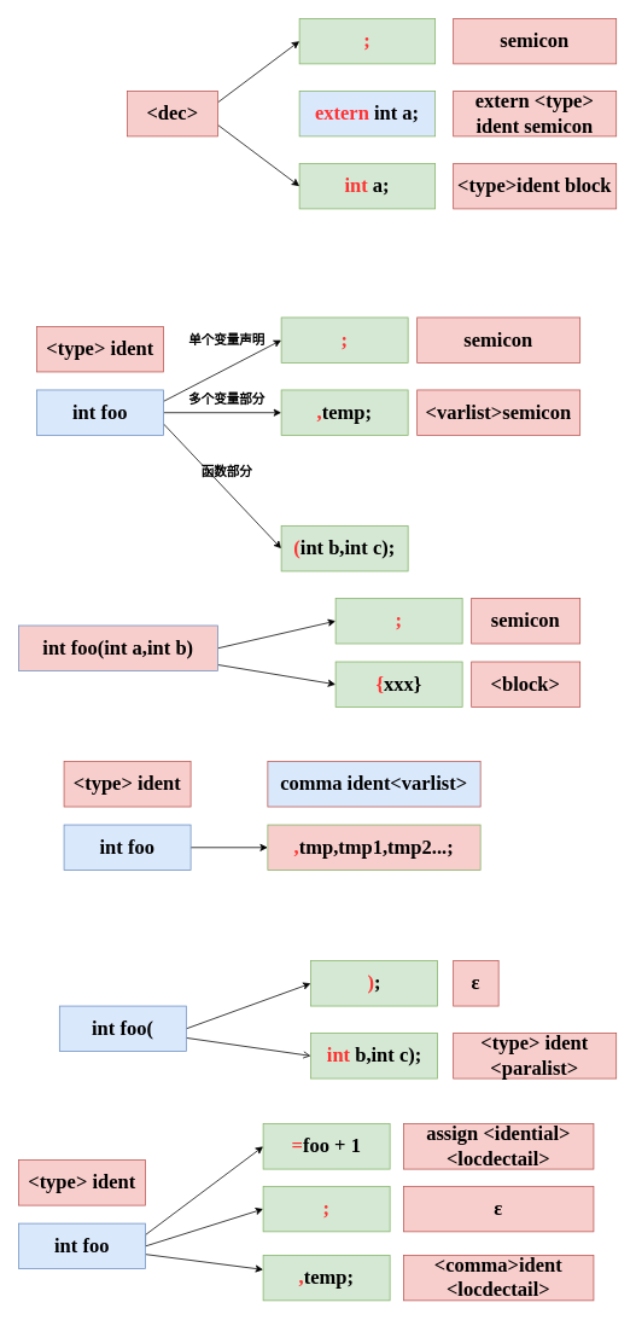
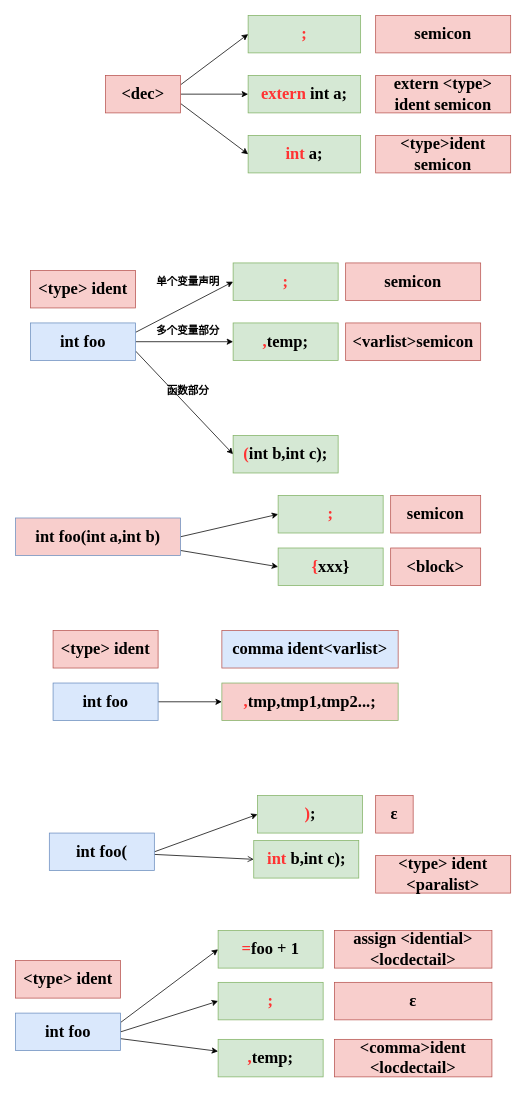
  <mxCell id="0" />
  <mxCell id="1" parent="0" />
  <mxCell id="2" style="rounded=0;orthogonalLoop=1;jettySize=auto;html=1;exitX=1;exitY=0.25;exitDx=0;exitDy=0;entryX=0;entryY=0.5;entryDx=0;entryDy=0;" edge="1" parent="1" source="5" target="9"><mxGeometry relative="1" as="geometry" /></mxCell>
  <mxCell id="3" style="edgeStyle=none;rounded=0;orthogonalLoop=1;jettySize=auto;html=1;" edge="1" parent="1" source="5" target="8"><mxGeometry relative="1" as="geometry" /></mxCell>
  <mxCell id="4" style="edgeStyle=none;rounded=0;orthogonalLoop=1;jettySize=auto;html=1;exitX=1;exitY=0.75;exitDx=0;exitDy=0;entryX=0;entryY=0.5;entryDx=0;entryDy=0;" edge="1" parent="1" source="5" target="7"><mxGeometry relative="1" as="geometry" /></mxCell>
  <mxCell id="5" value="&lt;b&gt;&lt;font face=&quot;Comic Sans MS&quot; style=&quot;font-size: 22px&quot;&gt;int foo&lt;/font&gt;&lt;/b&gt;" style="rounded=0;whiteSpace=wrap;html=1;fillColor=#dae8fc;strokeColor=#6c8ebf;" vertex="1" parent="1"><mxGeometry x="40" y="430" width="140" height="50" as="geometry" /></mxCell>
  <mxCell id="6" value="&lt;b&gt;&lt;font face=&quot;Comic Sans MS&quot; style=&quot;font-size: 22px&quot;&gt;&amp;lt;type&amp;gt; ident&lt;/font&gt;&lt;/b&gt;" style="rounded=0;whiteSpace=wrap;html=1;fillColor=#f8cecc;strokeColor=#b85450;" vertex="1" parent="1"><mxGeometry x="40" y="360" width="140" height="50" as="geometry" /></mxCell>
  <mxCell id="7" value="&lt;b&gt;&lt;font face=&quot;Comic Sans MS&quot; style=&quot;font-size: 22px&quot;&gt;&lt;font color=&quot;#ff3333&quot;&gt;(&lt;/font&gt;int b,int c);&lt;/font&gt;&lt;/b&gt;" style="rounded=0;whiteSpace=wrap;html=1;fillColor=#d5e8d4;strokeColor=#82b366;" vertex="1" parent="1"><mxGeometry x="310" y="580" width="140" height="50" as="geometry" /></mxCell>
  <mxCell id="8" value="&lt;font face=&quot;Comic Sans MS&quot;&gt;&lt;span style=&quot;font-size: 22px&quot;&gt;&lt;b&gt;&lt;font color=&quot;#ff3333&quot;&gt;,&lt;/font&gt;temp;&lt;/b&gt;&lt;/span&gt;&lt;/font&gt;" style="rounded=0;whiteSpace=wrap;html=1;fillColor=#d5e8d4;strokeColor=#82b366;" vertex="1" parent="1"><mxGeometry x="310" y="430" width="140" height="50" as="geometry" /></mxCell>
  <mxCell id="9" value="&lt;font face=&quot;Comic Sans MS&quot; color=&quot;#ff3333&quot;&gt;&lt;span style=&quot;font-size: 22px&quot;&gt;&lt;b&gt;;&lt;/b&gt;&lt;/span&gt;&lt;/font&gt;" style="rounded=0;whiteSpace=wrap;html=1;fillColor=#d5e8d4;strokeColor=#82b366;" vertex="1" parent="1"><mxGeometry x="310" y="350" width="140" height="50" as="geometry" /></mxCell>
  <mxCell id="10" value="&lt;font face=&quot;Comic Sans MS&quot;&gt;&lt;span style=&quot;font-size: 22px&quot;&gt;&lt;b&gt;&amp;lt;varlist&amp;gt;semicon&lt;/b&gt;&lt;/span&gt;&lt;/font&gt;" style="rounded=0;whiteSpace=wrap;html=1;fillColor=#f8cecc;strokeColor=#b85450;" vertex="1" parent="1"><mxGeometry x="460" y="430" width="180" height="50" as="geometry" /></mxCell>
  <mxCell id="11" value="&lt;font face=&quot;Comic Sans MS&quot;&gt;&lt;span style=&quot;font-size: 22px&quot;&gt;&lt;b&gt;semicon&lt;/b&gt;&lt;/span&gt;&lt;/font&gt;" style="rounded=0;whiteSpace=wrap;html=1;fillColor=#f8cecc;strokeColor=#b85450;" vertex="1" parent="1"><mxGeometry x="460" y="350" width="180" height="50" as="geometry" /></mxCell>
  <mxCell id="12" value="&lt;b&gt;&lt;font style=&quot;font-size: 14px&quot;&gt;单个变量声明&lt;/font&gt;&lt;/b&gt;" style="text;html=1;strokeColor=none;fillColor=none;align=center;verticalAlign=middle;whiteSpace=wrap;rounded=0;" vertex="1" parent="1"><mxGeometry x="200" y="365" width="100" height="20" as="geometry" /></mxCell>
  <mxCell id="13" value="&lt;b&gt;&lt;font style=&quot;font-size: 14px&quot;&gt;多个变量部分&lt;/font&gt;&lt;/b&gt;" style="text;html=1;strokeColor=none;fillColor=none;align=center;verticalAlign=middle;whiteSpace=wrap;rounded=0;" vertex="1" parent="1"><mxGeometry x="200" y="430" width="100" height="20" as="geometry" /></mxCell>
  <mxCell id="14" value="&lt;b&gt;&lt;font style=&quot;font-size: 14px&quot;&gt;函数部分&lt;/font&gt;&lt;/b&gt;" style="text;html=1;strokeColor=none;fillColor=none;align=center;verticalAlign=middle;whiteSpace=wrap;rounded=0;" vertex="1" parent="1"><mxGeometry x="200" y="510" width="100" height="20" as="geometry" /></mxCell>
  <mxCell id="15" style="edgeStyle=none;rounded=0;orthogonalLoop=1;jettySize=auto;html=1;entryX=0;entryY=0.5;entryDx=0;entryDy=0;exitX=1;exitY=0.5;exitDx=0;exitDy=0;" edge="1" parent="1" source="17" target="18"><mxGeometry relative="1" as="geometry" /></mxCell>
  <mxCell id="16" style="edgeStyle=none;rounded=0;orthogonalLoop=1;jettySize=auto;html=1;entryX=0;entryY=0.5;entryDx=0;entryDy=0;" edge="1" parent="1" source="17" target="19"><mxGeometry relative="1" as="geometry" /></mxCell>
  <mxCell id="17" value="&lt;b&gt;&lt;font face=&quot;Comic Sans MS&quot; style=&quot;font-size: 22px&quot;&gt;int foo(int a,int b)&lt;/font&gt;&lt;/b&gt;" style="rounded=0;whiteSpace=wrap;html=1;fillColor=#f8cecc;strokeColor=#6c8ebf;" vertex="1" parent="1"><mxGeometry x="20" y="690" width="220" height="50" as="geometry" /></mxCell>
  <mxCell id="18" value="&lt;font face=&quot;Comic Sans MS&quot; color=&quot;#ff3333&quot;&gt;&lt;span style=&quot;font-size: 22px&quot;&gt;&lt;b&gt;;&lt;/b&gt;&lt;/span&gt;&lt;/font&gt;" style="rounded=0;whiteSpace=wrap;html=1;fillColor=#d5e8d4;strokeColor=#82b366;" vertex="1" parent="1"><mxGeometry x="370" y="660" width="140" height="50" as="geometry" /></mxCell>
  <mxCell id="19" value="&lt;font face=&quot;Comic Sans MS&quot;&gt;&lt;span style=&quot;font-size: 22px&quot;&gt;&lt;b&gt;&lt;font color=&quot;#ff3333&quot;&gt;{&lt;/font&gt;xxx}&lt;/b&gt;&lt;/span&gt;&lt;/font&gt;" style="rounded=0;whiteSpace=wrap;html=1;fillColor=#d5e8d4;strokeColor=#82b366;" vertex="1" parent="1"><mxGeometry x="370" y="730" width="140" height="50" as="geometry" /></mxCell>
  <mxCell id="20" value="&lt;font face=&quot;Comic Sans MS&quot;&gt;&lt;span style=&quot;font-size: 22px&quot;&gt;&lt;b&gt;semicon&lt;/b&gt;&lt;/span&gt;&lt;/font&gt;" style="rounded=0;whiteSpace=wrap;html=1;fillColor=#f8cecc;strokeColor=#b85450;" vertex="1" parent="1"><mxGeometry x="520" y="660" width="120" height="50" as="geometry" /></mxCell>
  <mxCell id="21" value="&lt;font face=&quot;Comic Sans MS&quot;&gt;&lt;span style=&quot;font-size: 22px&quot;&gt;&lt;b&gt;&amp;lt;block&amp;gt;&lt;/b&gt;&lt;/span&gt;&lt;/font&gt;" style="rounded=0;whiteSpace=wrap;html=1;fillColor=#f8cecc;strokeColor=#b85450;" vertex="1" parent="1"><mxGeometry x="520" y="730" width="120" height="50" as="geometry" /></mxCell>
- <mxCell id="22" value="&lt;font face=&quot;Comic Sans MS&quot;&gt;&lt;span style=&quot;font-size: 22px&quot;&gt;&lt;b&gt;&lt;font color=&quot;#ff3333&quot;&gt;extern&lt;/font&gt; int a;&lt;/b&gt;&lt;/span&gt;&lt;/font&gt;" style="rounded=0;whiteSpace=wrap;html=1;fillColor=#dae8fc;strokeColor=#82b366;" vertex="1" parent="1"><mxGeometry x="330" y="100" width="150" height="50" as="geometry" /></mxCell>
+ <mxCell id="22" value="&lt;font face=&quot;Comic Sans MS&quot;&gt;&lt;span style=&quot;font-size: 22px&quot;&gt;&lt;b&gt;&lt;font color=&quot;#ff3333&quot;&gt;extern&lt;/font&gt; int a;&lt;/b&gt;&lt;/span&gt;&lt;/font&gt;" style="rounded=0;whiteSpace=wrap;html=1;fillColor=#d5e8d4;strokeColor=#82b366;" vertex="1" parent="1"><mxGeometry x="330" y="100" width="150" height="50" as="geometry" /></mxCell>
  <mxCell id="23" value="&lt;font face=&quot;Comic Sans MS&quot;&gt;&lt;span style=&quot;font-size: 22px&quot;&gt;&lt;b&gt;&lt;font color=&quot;#ff3333&quot;&gt;int&lt;/font&gt; a;&lt;/b&gt;&lt;/span&gt;&lt;/font&gt;" style="rounded=0;whiteSpace=wrap;html=1;fillColor=#d5e8d4;strokeColor=#82b366;" vertex="1" parent="1"><mxGeometry x="330" y="180" width="150" height="50" as="geometry" /></mxCell>
  <mxCell id="24" value="&lt;font face=&quot;Comic Sans MS&quot; color=&quot;#ff3333&quot;&gt;&lt;span style=&quot;font-size: 22px&quot;&gt;&lt;b&gt;;&lt;/b&gt;&lt;/span&gt;&lt;/font&gt;" style="rounded=0;whiteSpace=wrap;html=1;fillColor=#d5e8d4;strokeColor=#82b366;" vertex="1" parent="1"><mxGeometry x="330" y="20" width="150" height="50" as="geometry" /></mxCell>
  <mxCell id="25" style="edgeStyle=none;rounded=0;orthogonalLoop=1;jettySize=auto;html=1;entryX=0;entryY=0.5;entryDx=0;entryDy=0;exitX=1;exitY=0.25;exitDx=0;exitDy=0;" edge="1" parent="1" source="28" target="24"><mxGeometry relative="1" as="geometry" /></mxCell>
+ <mxCell id="26" style="edgeStyle=none;rounded=0;orthogonalLoop=1;jettySize=auto;html=1;exitX=1;exitY=0.5;exitDx=0;exitDy=0;entryX=0;entryY=0.5;entryDx=0;entryDy=0;" edge="1" parent="1" source="28" target="22"><mxGeometry relative="1" as="geometry" /></mxCell>
  <mxCell id="27" style="edgeStyle=none;rounded=0;orthogonalLoop=1;jettySize=auto;html=1;exitX=1;exitY=0.75;exitDx=0;exitDy=0;entryX=0;entryY=0.5;entryDx=0;entryDy=0;" edge="1" parent="1" source="28" target="23"><mxGeometry relative="1" as="geometry" /></mxCell>
  <mxCell id="28" value="&lt;b&gt;&lt;font face=&quot;Comic Sans MS&quot; style=&quot;font-size: 22px&quot;&gt;&amp;lt;dec&amp;gt;&lt;/font&gt;&lt;/b&gt;" style="rounded=0;whiteSpace=wrap;html=1;fillColor=#f8cecc;strokeColor=#b85450;" vertex="1" parent="1"><mxGeometry x="140" y="100" width="100" height="50" as="geometry" /></mxCell>
  <mxCell id="29" value="&lt;font face=&quot;Comic Sans MS&quot;&gt;&lt;span style=&quot;font-size: 22px&quot;&gt;&lt;b&gt;semicon&lt;/b&gt;&lt;/span&gt;&lt;/font&gt;" style="rounded=0;whiteSpace=wrap;html=1;fillColor=#f8cecc;strokeColor=#b85450;" vertex="1" parent="1"><mxGeometry x="500" y="20" width="180" height="50" as="geometry" /></mxCell>
  <mxCell id="30" value="&lt;font face=&quot;Comic Sans MS&quot;&gt;&lt;span style=&quot;font-size: 22px&quot;&gt;&lt;b&gt;extern &amp;lt;type&amp;gt; ident semicon&lt;/b&gt;&lt;/span&gt;&lt;/font&gt;" style="rounded=0;whiteSpace=wrap;html=1;fillColor=#f8cecc;strokeColor=#b85450;" vertex="1" parent="1"><mxGeometry x="500" y="100" width="180" height="50" as="geometry" /></mxCell>
- <mxCell id="31" value="&lt;font face=&quot;Comic Sans MS&quot;&gt;&lt;span style=&quot;font-size: 22px&quot;&gt;&lt;b&gt;&amp;lt;type&amp;gt;ident block&lt;/b&gt;&lt;/span&gt;&lt;/font&gt;" style="rounded=0;whiteSpace=wrap;html=1;fillColor=#f8cecc;strokeColor=#b85450;" vertex="1" parent="1"><mxGeometry x="500" y="180" width="180" height="50" as="geometry" /></mxCell>
+ <mxCell id="31" value="&lt;font face=&quot;Comic Sans MS&quot;&gt;&lt;span style=&quot;font-size: 22px&quot;&gt;&lt;b&gt;&amp;lt;type&amp;gt;ident semicon&lt;/b&gt;&lt;/span&gt;&lt;/font&gt;" style="rounded=0;whiteSpace=wrap;html=1;fillColor=#f8cecc;strokeColor=#b85450;" vertex="1" parent="1"><mxGeometry x="500" y="180" width="180" height="50" as="geometry" /></mxCell>
  <mxCell id="32" style="edgeStyle=none;rounded=0;orthogonalLoop=1;jettySize=auto;html=1;entryX=0;entryY=0.5;entryDx=0;entryDy=0;" edge="1" parent="1" source="33" target="35"><mxGeometry relative="1" as="geometry" /></mxCell>
  <mxCell id="33" value="&lt;b&gt;&lt;font face=&quot;Comic Sans MS&quot; style=&quot;font-size: 22px&quot;&gt;int foo&lt;/font&gt;&lt;/b&gt;" style="rounded=0;whiteSpace=wrap;html=1;fillColor=#dae8fc;strokeColor=#6c8ebf;" vertex="1" parent="1"><mxGeometry x="70" y="910" width="140" height="50" as="geometry" /></mxCell>
  <mxCell id="34" value="&lt;b&gt;&lt;font face=&quot;Comic Sans MS&quot; style=&quot;font-size: 22px&quot;&gt;&amp;lt;type&amp;gt; ident&lt;/font&gt;&lt;/b&gt;" style="rounded=0;whiteSpace=wrap;html=1;fillColor=#f8cecc;strokeColor=#b85450;" vertex="1" parent="1"><mxGeometry x="70" y="840" width="140" height="50" as="geometry" /></mxCell>
  <mxCell id="35" value="&lt;font face=&quot;Comic Sans MS&quot;&gt;&lt;span style=&quot;font-size: 22px&quot;&gt;&lt;b&gt;&lt;font color=&quot;#ff3333&quot;&gt;,&lt;/font&gt;tmp,tmp1,tmp2...;&lt;/b&gt;&lt;/span&gt;&lt;/font&gt;" style="rounded=0;whiteSpace=wrap;html=1;fillColor=#f8cecc;strokeColor=#82b366;" vertex="1" parent="1"><mxGeometry x="295" y="910" width="235" height="50" as="geometry" /></mxCell>
  <mxCell id="36" value="&lt;font face=&quot;Comic Sans MS&quot;&gt;&lt;span style=&quot;font-size: 22px&quot;&gt;&lt;b&gt;comma ident&amp;lt;varlist&amp;gt;&lt;/b&gt;&lt;/span&gt;&lt;/font&gt;" style="rounded=0;whiteSpace=wrap;html=1;fillColor=#dae8fc;strokeColor=#b85450;" vertex="1" parent="1"><mxGeometry x="295" y="840" width="235" height="50" as="geometry" /></mxCell>
  <mxCell id="37" style="edgeStyle=none;rounded=0;orthogonalLoop=1;jettySize=auto;html=1;entryX=0;entryY=0.5;entryDx=0;entryDy=0;exitX=1;exitY=0.5;exitDx=0;exitDy=0;" edge="1" parent="1" source="39" target="41"><mxGeometry relative="1" as="geometry" /></mxCell>
  <mxCell id="38" style="edgeStyle=none;rounded=0;orthogonalLoop=1;jettySize=auto;html=1;entryX=0;entryY=0.5;entryDx=0;entryDy=0;endArrow=open;" edge="1" parent="1" source="39" target="40"><mxGeometry relative="1" as="geometry" /></mxCell>
  <mxCell id="39" value="&lt;b&gt;&lt;font face=&quot;Comic Sans MS&quot; style=&quot;font-size: 22px&quot;&gt;int foo(&lt;/font&gt;&lt;/b&gt;" style="rounded=0;whiteSpace=wrap;html=1;fillColor=#dae8fc;strokeColor=#6c8ebf;" vertex="1" parent="1"><mxGeometry x="65" y="1110" width="140" height="50" as="geometry" /></mxCell>
- <mxCell id="40" value="&lt;b&gt;&lt;font face=&quot;Comic Sans MS&quot; style=&quot;font-size: 22px&quot;&gt;&lt;font color=&quot;#ff3333&quot;&gt;int&lt;/font&gt; b,int c);&lt;/font&gt;&lt;/b&gt;" style="rounded=0;whiteSpace=wrap;html=1;fillColor=#d5e8d4;strokeColor=#82b366;" vertex="1" parent="1"><mxGeometry x="342.5" y="1140" width="140" height="50" as="geometry" /></mxCell>
+ <mxCell id="40" value="&lt;b&gt;&lt;font face=&quot;Comic Sans MS&quot; style=&quot;font-size: 22px&quot;&gt;&lt;font color=&quot;#ff3333&quot;&gt;int&lt;/font&gt; b,int c);&lt;/font&gt;&lt;/b&gt;" style="rounded=0;whiteSpace=wrap;html=1;fillColor=#d5e8d4;strokeColor=#82b366;" vertex="1" parent="1"><mxGeometry x="337.5" y="1120" width="140" height="50" as="geometry" /></mxCell>
  <mxCell id="41" value="&lt;font face=&quot;Comic Sans MS&quot;&gt;&lt;span style=&quot;font-size: 22px&quot;&gt;&lt;b&gt;&lt;font color=&quot;#ff3333&quot;&gt;)&lt;/font&gt;;&lt;/b&gt;&lt;/span&gt;&lt;/font&gt;" style="rounded=0;whiteSpace=wrap;html=1;fillColor=#d5e8d4;strokeColor=#82b366;" vertex="1" parent="1"><mxGeometry x="342.5" y="1060" width="140" height="50" as="geometry" /></mxCell>
  <mxCell id="42" value="&lt;font face=&quot;Comic Sans MS&quot;&gt;&lt;span style=&quot;font-size: 22px&quot;&gt;&lt;b&gt;ε&lt;/b&gt;&lt;/span&gt;&lt;/font&gt;" style="rounded=0;whiteSpace=wrap;html=1;fillColor=#f8cecc;strokeColor=#b85450;" vertex="1" parent="1"><mxGeometry x="500" y="1060" width="50" height="50" as="geometry" /></mxCell>
  <mxCell id="43" value="&lt;font face=&quot;Comic Sans MS&quot;&gt;&lt;span style=&quot;font-size: 22px&quot;&gt;&lt;b&gt;&amp;lt;type&amp;gt; ident &amp;lt;paralist&amp;gt;&lt;/b&gt;&lt;/span&gt;&lt;/font&gt;" style="rounded=0;whiteSpace=wrap;html=1;fillColor=#f8cecc;strokeColor=#b85450;" vertex="1" parent="1"><mxGeometry x="500" y="1140" width="180" height="50" as="geometry" /></mxCell>
  <mxCell id="44" style="rounded=0;orthogonalLoop=1;jettySize=auto;html=1;exitX=1;exitY=0.25;exitDx=0;exitDy=0;entryX=0;entryY=0.5;entryDx=0;entryDy=0;" edge="1" parent="1" source="47" target="50"><mxGeometry relative="1" as="geometry"><Array as="points"><mxPoint x="160" y="1375" /></Array></mxGeometry></mxCell>
  <mxCell id="45" style="edgeStyle=none;rounded=0;orthogonalLoop=1;jettySize=auto;html=1;" edge="1" parent="1" source="47" target="49"><mxGeometry relative="1" as="geometry" /></mxCell>
  <mxCell id="46" style="edgeStyle=none;rounded=0;orthogonalLoop=1;jettySize=auto;html=1;exitX=1;exitY=0.25;exitDx=0;exitDy=0;entryX=0;entryY=0.5;entryDx=0;entryDy=0;" edge="1" parent="1" source="47" target="53"><mxGeometry relative="1" as="geometry" /></mxCell>
  <mxCell id="47" value="&lt;b&gt;&lt;font face=&quot;Comic Sans MS&quot; style=&quot;font-size: 22px&quot;&gt;int foo&lt;/font&gt;&lt;/b&gt;" style="rounded=0;whiteSpace=wrap;html=1;fillColor=#dae8fc;strokeColor=#6c8ebf;" vertex="1" parent="1"><mxGeometry x="20" y="1350" width="140" height="50" as="geometry" /></mxCell>
  <mxCell id="48" value="&lt;b&gt;&lt;font face=&quot;Comic Sans MS&quot; style=&quot;font-size: 22px&quot;&gt;&amp;lt;type&amp;gt; ident&lt;/font&gt;&lt;/b&gt;" style="rounded=0;whiteSpace=wrap;html=1;fillColor=#f8cecc;strokeColor=#b85450;" vertex="1" parent="1"><mxGeometry x="20" y="1280" width="140" height="50" as="geometry" /></mxCell>
  <mxCell id="49" value="&lt;font face=&quot;Comic Sans MS&quot;&gt;&lt;span style=&quot;font-size: 22px&quot;&gt;&lt;b&gt;&lt;font color=&quot;#ff3333&quot;&gt;,&lt;/font&gt;temp;&lt;/b&gt;&lt;/span&gt;&lt;/font&gt;" style="rounded=0;whiteSpace=wrap;html=1;fillColor=#d5e8d4;strokeColor=#82b366;" vertex="1" parent="1"><mxGeometry x="290" y="1385" width="140" height="50" as="geometry" /></mxCell>
  <mxCell id="50" value="&lt;font face=&quot;Comic Sans MS&quot; color=&quot;#ff3333&quot;&gt;&lt;span style=&quot;font-size: 22px&quot;&gt;&lt;b&gt;;&lt;/b&gt;&lt;/span&gt;&lt;/font&gt;" style="rounded=0;whiteSpace=wrap;html=1;fillColor=#d5e8d4;strokeColor=#82b366;" vertex="1" parent="1"><mxGeometry x="290" y="1309" width="140" height="50" as="geometry" /></mxCell>
  <mxCell id="51" value="&lt;font face=&quot;Comic Sans MS&quot;&gt;&lt;span style=&quot;font-size: 22px&quot;&gt;&lt;b&gt;&amp;lt;comma&amp;gt;ident &amp;lt;locdectail&amp;gt;&lt;/b&gt;&lt;/span&gt;&lt;/font&gt;" style="rounded=0;whiteSpace=wrap;html=1;fillColor=#f8cecc;strokeColor=#b85450;" vertex="1" parent="1"><mxGeometry x="445" y="1385" width="210" height="50" as="geometry" /></mxCell>
  <mxCell id="52" value="&lt;font face=&quot;Comic Sans MS&quot;&gt;&lt;span style=&quot;font-size: 22px&quot;&gt;&lt;b&gt;ε&lt;/b&gt;&lt;/span&gt;&lt;/font&gt;" style="rounded=0;whiteSpace=wrap;html=1;fillColor=#f8cecc;strokeColor=#b85450;" vertex="1" parent="1"><mxGeometry x="445" y="1309" width="210" height="50" as="geometry" /></mxCell>
  <mxCell id="53" value="&lt;font face=&quot;Comic Sans MS&quot;&gt;&lt;span style=&quot;font-size: 22px&quot;&gt;&lt;b&gt;&lt;font color=&quot;#ff3333&quot;&gt;=&lt;/font&gt;foo + 1&lt;/b&gt;&lt;/span&gt;&lt;/font&gt;" style="rounded=0;whiteSpace=wrap;html=1;fillColor=#d5e8d4;strokeColor=#82b366;" vertex="1" parent="1"><mxGeometry x="290" y="1240" width="140" height="50" as="geometry" /></mxCell>
  <mxCell id="54" value="&lt;font face=&quot;Comic Sans MS&quot;&gt;&lt;span style=&quot;font-size: 22px&quot;&gt;&lt;b&gt;assign &amp;lt;idential&amp;gt;&amp;lt;locdectail&amp;gt;&lt;/b&gt;&lt;/span&gt;&lt;/font&gt;" style="rounded=0;whiteSpace=wrap;html=1;fillColor=#f8cecc;strokeColor=#b85450;" vertex="1" parent="1"><mxGeometry x="445" y="1240" width="210" height="50" as="geometry" /></mxCell>
